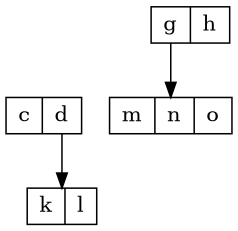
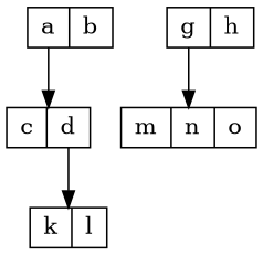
  digraph {
    rankdir=TD
    node [shape=record]
    edge [headport=n tailport=p0]
+   n1 [height=0.1 label="<p0> a | <p1> b" width=0.1]
    n2 [height=0.1 label="<p0> c | <p1> d" width=0.1]
    n3 [height=0.1 label="<p0> k | <p1> l" width=0.1]
    n4 [height=0.1 label="<p0> g | <p1> h" width=0.1]
    n5 [height=0.1 label="<p0> m | <p1> n | <p2> o" width=0.1]
+   n1 -> n2
    n2 -> n3 [tailport=p1]
    n4 -> n5
  }
